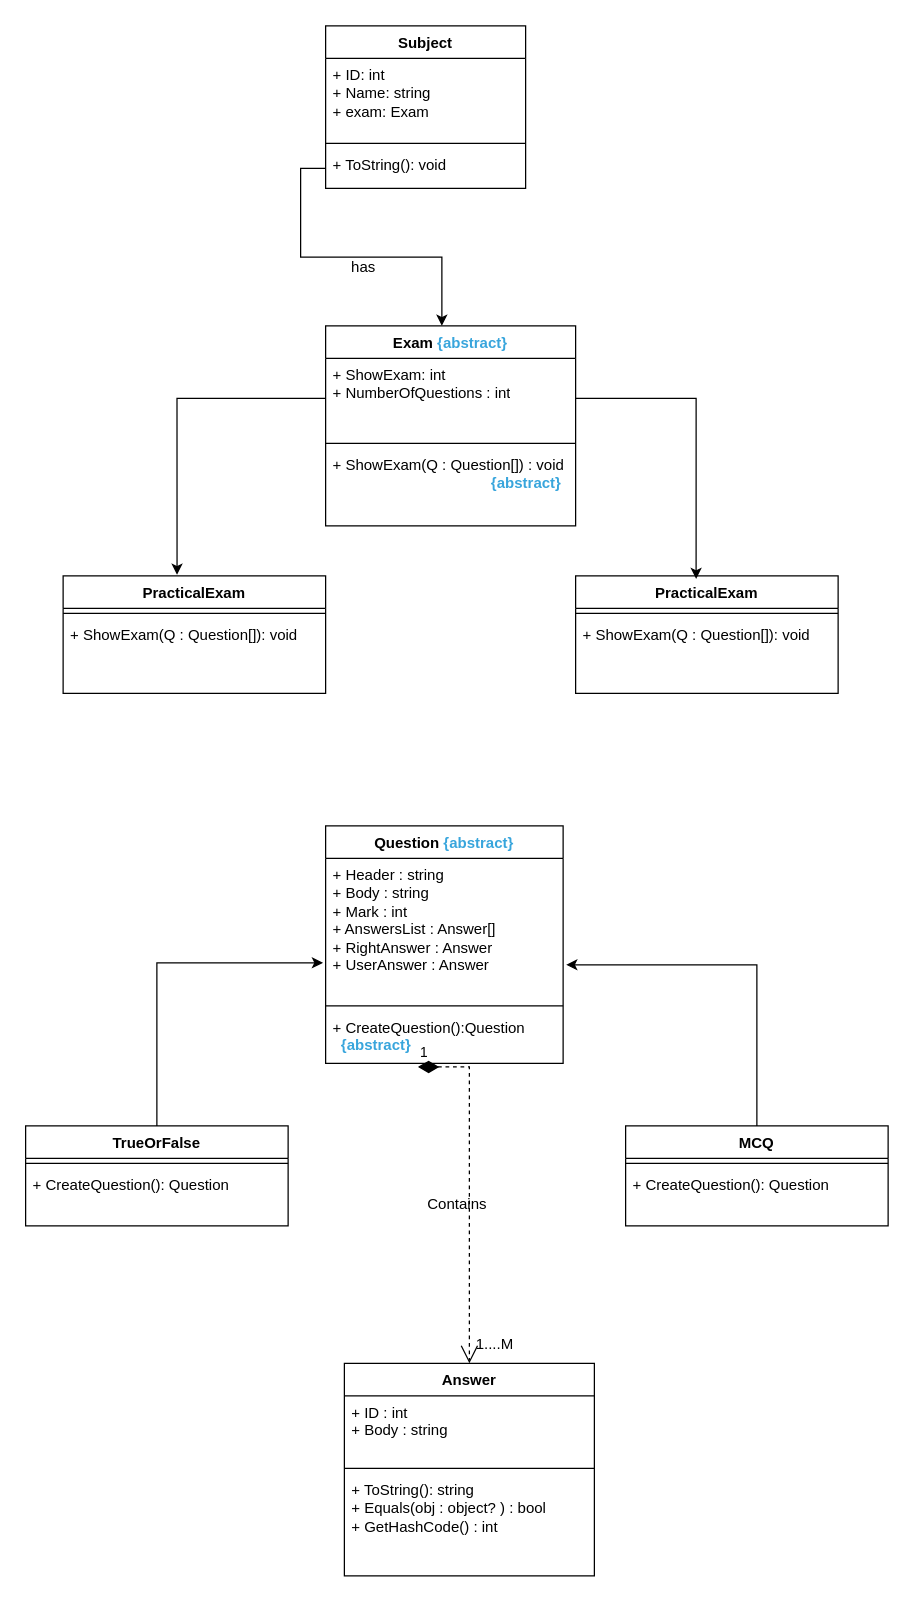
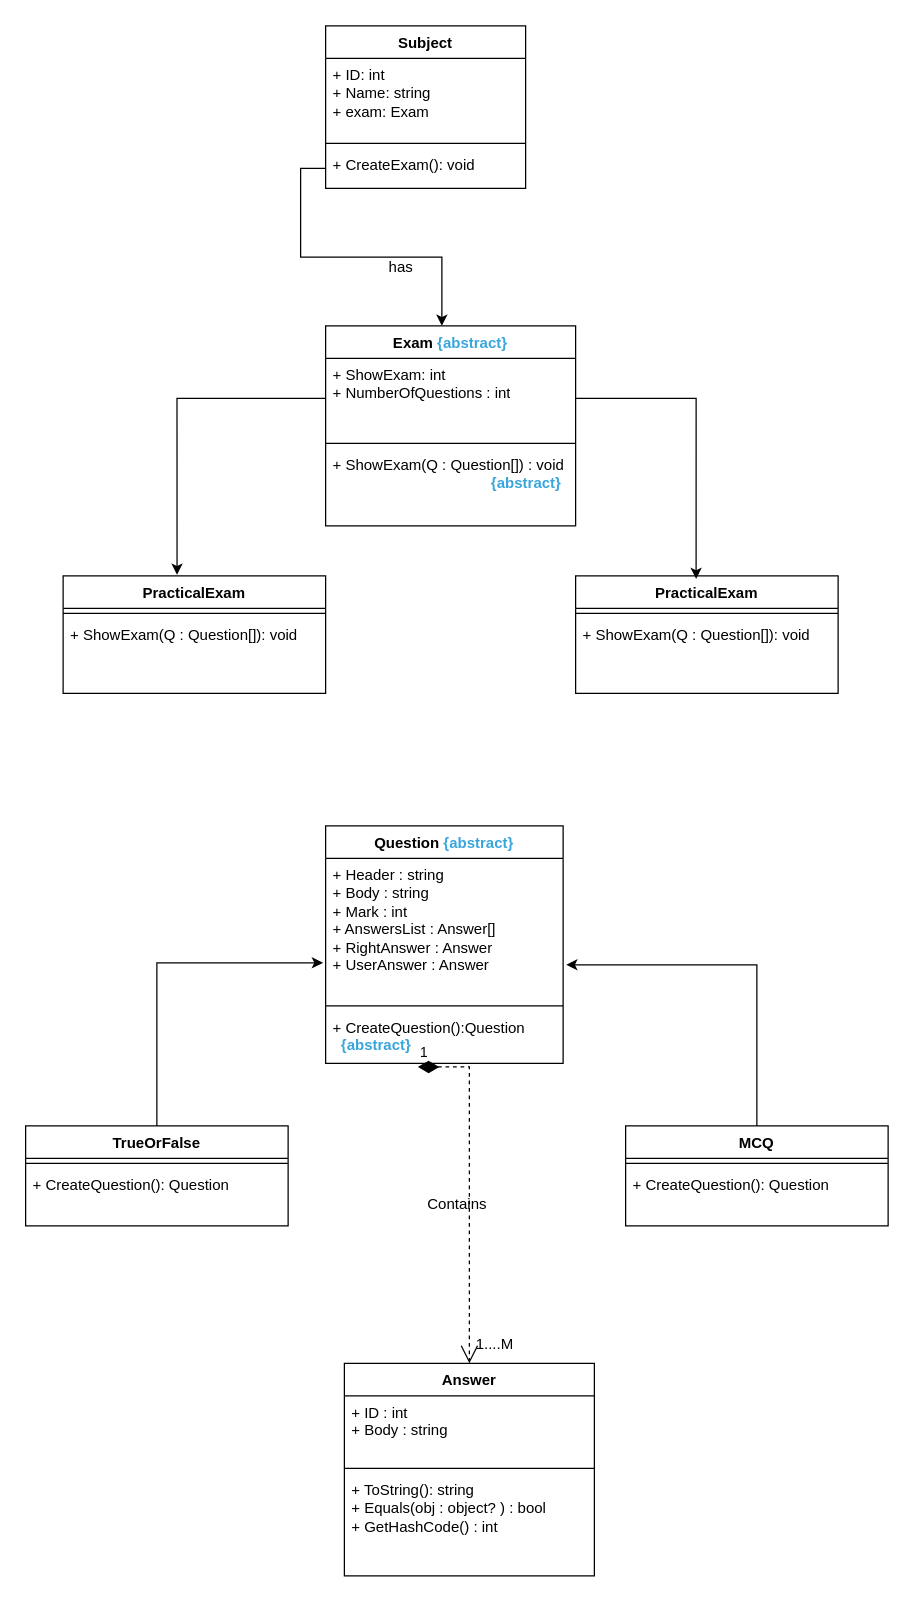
  <mxCell id="0" />
  <mxCell id="1" parent="0" />
  <mxCell id="2" value="Subject" style="swimlane;fontStyle=1;align=center;verticalAlign=top;childLayout=stackLayout;horizontal=1;startSize=26;horizontalStack=0;resizeParent=1;resizeParentMax=0;resizeLast=0;collapsible=1;marginBottom=0;whiteSpace=wrap;html=1;" vertex="1" parent="1"><mxGeometry x="260" y="20" width="160" height="130" as="geometry" /></mxCell>
  <mxCell id="3" value="+ ID: int&lt;div&gt;+ Name: string&lt;/div&gt;&lt;div&gt;+ exam: Exam&lt;/div&gt;" style="text;strokeColor=none;fillColor=none;align=left;verticalAlign=top;spacingLeft=4;spacingRight=4;overflow=hidden;rotatable=0;points=[[0,0.5],[1,0.5]];portConstraint=eastwest;whiteSpace=wrap;html=1;" vertex="1" parent="2"><mxGeometry y="26" width="160" height="64" as="geometry" /></mxCell>
  <mxCell id="4" value="" style="line;strokeWidth=1;fillColor=none;align=left;verticalAlign=middle;spacingTop=-1;spacingLeft=3;spacingRight=3;rotatable=0;labelPosition=right;points=[];portConstraint=eastwest;strokeColor=inherit;" vertex="1" parent="2"><mxGeometry y="90" width="160" height="8" as="geometry" /></mxCell>
- <mxCell id="5" value="&lt;div&gt;+ ToString(): void&lt;/div&gt;" style="text;strokeColor=none;fillColor=none;align=left;verticalAlign=top;spacingLeft=4;spacingRight=4;overflow=hidden;rotatable=0;points=[[0,0.5],[1,0.5]];portConstraint=eastwest;whiteSpace=wrap;html=1;" vertex="1" parent="2"><mxGeometry y="98" width="160" height="32" as="geometry" /></mxCell>
+ <mxCell id="5" value="&lt;div&gt;+ CreateExam(): void&lt;/div&gt;" style="text;strokeColor=none;fillColor=none;align=left;verticalAlign=top;spacingLeft=4;spacingRight=4;overflow=hidden;rotatable=0;points=[[0,0.5],[1,0.5]];portConstraint=eastwest;whiteSpace=wrap;html=1;" vertex="1" parent="2"><mxGeometry y="98" width="160" height="32" as="geometry" /></mxCell>
  <mxCell id="6" value="PracticalExam" style="swimlane;fontStyle=1;align=center;verticalAlign=top;childLayout=stackLayout;horizontal=1;startSize=26;horizontalStack=0;resizeParent=1;resizeParentMax=0;resizeLast=0;collapsible=1;marginBottom=0;whiteSpace=wrap;html=1;" vertex="1" parent="1"><mxGeometry x="460" y="460" width="210" height="94" as="geometry" /></mxCell>
  <mxCell id="7" value="" style="line;strokeWidth=1;fillColor=none;align=left;verticalAlign=middle;spacingTop=-1;spacingLeft=3;spacingRight=3;rotatable=0;labelPosition=right;points=[];portConstraint=eastwest;strokeColor=inherit;" vertex="1" parent="6"><mxGeometry y="26" width="210" height="8" as="geometry" /></mxCell>
  <mxCell id="8" value="+ ShowExam(Q : Question[]): void" style="text;strokeColor=none;fillColor=none;align=left;verticalAlign=top;spacingLeft=4;spacingRight=4;overflow=hidden;rotatable=0;points=[[0,0.5],[1,0.5]];portConstraint=eastwest;whiteSpace=wrap;html=1;" vertex="1" parent="6"><mxGeometry y="34" width="210" height="60" as="geometry" /></mxCell>
  <mxCell id="9" value="Exam&amp;nbsp;&lt;span style=&quot;color: rgb(56, 165, 220);&quot;&gt;{abstract}&lt;/span&gt;" style="swimlane;fontStyle=1;align=center;verticalAlign=top;childLayout=stackLayout;horizontal=1;startSize=26;horizontalStack=0;resizeParent=1;resizeParentMax=0;resizeLast=0;collapsible=1;marginBottom=0;whiteSpace=wrap;html=1;" vertex="1" parent="1"><mxGeometry x="260" y="260" width="200" height="160" as="geometry" /></mxCell>
  <mxCell id="10" value="+ ShowExam: int&lt;div&gt;+ NumberOfQuestions : int&lt;/div&gt;" style="text;strokeColor=none;fillColor=none;align=left;verticalAlign=top;spacingLeft=4;spacingRight=4;overflow=hidden;rotatable=0;points=[[0,0.5],[1,0.5]];portConstraint=eastwest;whiteSpace=wrap;html=1;" vertex="1" parent="9"><mxGeometry y="26" width="200" height="64" as="geometry" /></mxCell>
  <mxCell id="11" value="" style="line;strokeWidth=1;fillColor=none;align=left;verticalAlign=middle;spacingTop=-1;spacingLeft=3;spacingRight=3;rotatable=0;labelPosition=right;points=[];portConstraint=eastwest;strokeColor=inherit;" vertex="1" parent="9"><mxGeometry y="90" width="200" height="8" as="geometry" /></mxCell>
  <mxCell id="12" value="+ ShowExam(Q : Question[]) : void&amp;nbsp;&lt;div&gt;&lt;span style=&quot;color: rgb(56, 165, 220); font-weight: 700; text-align: center;&quot;&gt;&amp;nbsp; &amp;nbsp; &amp;nbsp; &amp;nbsp; &amp;nbsp; &amp;nbsp; &amp;nbsp; &amp;nbsp; &amp;nbsp; &amp;nbsp; &amp;nbsp; &amp;nbsp; &amp;nbsp; &amp;nbsp; &amp;nbsp; &amp;nbsp; &amp;nbsp; &amp;nbsp; &amp;nbsp; {abstract}&lt;/span&gt;&lt;/div&gt;" style="text;strokeColor=none;fillColor=none;align=left;verticalAlign=top;spacingLeft=4;spacingRight=4;overflow=hidden;rotatable=0;points=[[0,0.5],[1,0.5]];portConstraint=eastwest;whiteSpace=wrap;html=1;" vertex="1" parent="9"><mxGeometry y="98" width="200" height="62" as="geometry" /></mxCell>
  <mxCell id="13" value="PracticalExam" style="swimlane;fontStyle=1;align=center;verticalAlign=top;childLayout=stackLayout;horizontal=1;startSize=26;horizontalStack=0;resizeParent=1;resizeParentMax=0;resizeLast=0;collapsible=1;marginBottom=0;whiteSpace=wrap;html=1;" vertex="1" parent="1"><mxGeometry x="50" y="460" width="210" height="94" as="geometry" /></mxCell>
  <mxCell id="14" value="" style="line;strokeWidth=1;fillColor=none;align=left;verticalAlign=middle;spacingTop=-1;spacingLeft=3;spacingRight=3;rotatable=0;labelPosition=right;points=[];portConstraint=eastwest;strokeColor=inherit;" vertex="1" parent="13"><mxGeometry y="26" width="210" height="8" as="geometry" /></mxCell>
  <mxCell id="15" value="+ ShowExam(Q : Question[]): void" style="text;strokeColor=none;fillColor=none;align=left;verticalAlign=top;spacingLeft=4;spacingRight=4;overflow=hidden;rotatable=0;points=[[0,0.5],[1,0.5]];portConstraint=eastwest;whiteSpace=wrap;html=1;" vertex="1" parent="13"><mxGeometry y="34" width="210" height="60" as="geometry" /></mxCell>
  <mxCell id="16" style="edgeStyle=orthogonalEdgeStyle;rounded=0;orthogonalLoop=1;jettySize=auto;html=1;exitX=0;exitY=0.5;exitDx=0;exitDy=0;entryX=0.434;entryY=-0.009;entryDx=0;entryDy=0;entryPerimeter=0;" edge="1" parent="1" source="10" target="13"><mxGeometry relative="1" as="geometry" /></mxCell>
  <mxCell id="17" style="edgeStyle=orthogonalEdgeStyle;rounded=0;orthogonalLoop=1;jettySize=auto;html=1;exitX=1;exitY=0.5;exitDx=0;exitDy=0;entryX=0.459;entryY=0.026;entryDx=0;entryDy=0;entryPerimeter=0;" edge="1" parent="1" source="10" target="6"><mxGeometry relative="1" as="geometry" /></mxCell>
  <mxCell id="18" value="Answer" style="swimlane;fontStyle=1;align=center;verticalAlign=top;childLayout=stackLayout;horizontal=1;startSize=26;horizontalStack=0;resizeParent=1;resizeParentMax=0;resizeLast=0;collapsible=1;marginBottom=0;whiteSpace=wrap;html=1;" vertex="1" parent="1"><mxGeometry x="275" y="1090" width="200" height="170" as="geometry" /></mxCell>
  <mxCell id="19" value="+ ID : int&lt;div&gt;+ Body : string&lt;/div&gt;" style="text;strokeColor=none;fillColor=none;align=left;verticalAlign=top;spacingLeft=4;spacingRight=4;overflow=hidden;rotatable=0;points=[[0,0.5],[1,0.5]];portConstraint=eastwest;whiteSpace=wrap;html=1;" vertex="1" parent="18"><mxGeometry y="26" width="200" height="54" as="geometry" /></mxCell>
  <mxCell id="20" value="" style="line;strokeWidth=1;fillColor=none;align=left;verticalAlign=middle;spacingTop=-1;spacingLeft=3;spacingRight=3;rotatable=0;labelPosition=right;points=[];portConstraint=eastwest;strokeColor=inherit;" vertex="1" parent="18"><mxGeometry y="80" width="200" height="8" as="geometry" /></mxCell>
  <mxCell id="21" value="+ ToString(): string&lt;div&gt;+ Equals(obj : object? ) : bool&lt;/div&gt;&lt;div&gt;+ GetHashCode() : int&lt;/div&gt;" style="text;strokeColor=none;fillColor=none;align=left;verticalAlign=top;spacingLeft=4;spacingRight=4;overflow=hidden;rotatable=0;points=[[0,0.5],[1,0.5]];portConstraint=eastwest;whiteSpace=wrap;html=1;" vertex="1" parent="18"><mxGeometry y="88" width="200" height="82" as="geometry" /></mxCell>
  <mxCell id="22" value="Question &lt;font style=&quot;color: light-dark(rgb(56, 165, 220), rgb(237, 237, 237));&quot;&gt;{abstract}&lt;/font&gt;" style="swimlane;fontStyle=1;align=center;verticalAlign=top;childLayout=stackLayout;horizontal=1;startSize=26;horizontalStack=0;resizeParent=1;resizeParentMax=0;resizeLast=0;collapsible=1;marginBottom=0;whiteSpace=wrap;html=1;" vertex="1" parent="1"><mxGeometry x="260" y="660" width="190" height="190" as="geometry" /></mxCell>
  <mxCell id="23" value="+ Header : string&lt;div&gt;+ Body : string&lt;/div&gt;&lt;div&gt;+ Mark : int&lt;/div&gt;&lt;div&gt;+ AnswersList : Answer[]&lt;/div&gt;&lt;div&gt;+ RightAnswer : Answer&lt;/div&gt;&lt;div&gt;+ UserAnswer : Answer&lt;/div&gt;" style="text;strokeColor=none;fillColor=none;align=left;verticalAlign=top;spacingLeft=4;spacingRight=4;overflow=hidden;rotatable=0;points=[[0,0.5],[1,0.5]];portConstraint=eastwest;whiteSpace=wrap;html=1;" vertex="1" parent="22"><mxGeometry y="26" width="190" height="114" as="geometry" /></mxCell>
  <mxCell id="24" value="" style="line;strokeWidth=1;fillColor=none;align=left;verticalAlign=middle;spacingTop=-1;spacingLeft=3;spacingRight=3;rotatable=0;labelPosition=right;points=[];portConstraint=eastwest;strokeColor=inherit;" vertex="1" parent="22"><mxGeometry y="140" width="190" height="8" as="geometry" /></mxCell>
  <mxCell id="25" value="+ CreateQuestion():Question&amp;nbsp; &amp;nbsp;&amp;nbsp;&lt;span style=&quot;color: rgb(56, 165, 220); font-weight: 700; text-align: center;&quot;&gt;{abstract}&lt;/span&gt;" style="text;strokeColor=none;fillColor=none;align=left;verticalAlign=top;spacingLeft=4;spacingRight=4;overflow=hidden;rotatable=0;points=[[0,0.5],[1,0.5]];portConstraint=eastwest;whiteSpace=wrap;html=1;" vertex="1" parent="22"><mxGeometry y="148" width="190" height="42" as="geometry" /></mxCell>
  <mxCell id="26" value="MCQ" style="swimlane;fontStyle=1;align=center;verticalAlign=top;childLayout=stackLayout;horizontal=1;startSize=26;horizontalStack=0;resizeParent=1;resizeParentMax=0;resizeLast=0;collapsible=1;marginBottom=0;whiteSpace=wrap;html=1;" vertex="1" parent="1"><mxGeometry x="500" y="900" width="210" height="80" as="geometry" /></mxCell>
  <mxCell id="27" value="" style="line;strokeWidth=1;fillColor=none;align=left;verticalAlign=middle;spacingTop=-1;spacingLeft=3;spacingRight=3;rotatable=0;labelPosition=right;points=[];portConstraint=eastwest;strokeColor=inherit;" vertex="1" parent="26"><mxGeometry y="26" width="210" height="8" as="geometry" /></mxCell>
  <mxCell id="28" value="+ CreateQuestion(): Question" style="text;strokeColor=none;fillColor=none;align=left;verticalAlign=top;spacingLeft=4;spacingRight=4;overflow=hidden;rotatable=0;points=[[0,0.5],[1,0.5]];portConstraint=eastwest;whiteSpace=wrap;html=1;" vertex="1" parent="26"><mxGeometry y="34" width="210" height="46" as="geometry" /></mxCell>
  <mxCell id="29" value="TrueOrFalse" style="swimlane;fontStyle=1;align=center;verticalAlign=top;childLayout=stackLayout;horizontal=1;startSize=26;horizontalStack=0;resizeParent=1;resizeParentMax=0;resizeLast=0;collapsible=1;marginBottom=0;whiteSpace=wrap;html=1;" vertex="1" parent="1"><mxGeometry x="20" y="900" width="210" height="80" as="geometry" /></mxCell>
  <mxCell id="30" value="" style="line;strokeWidth=1;fillColor=none;align=left;verticalAlign=middle;spacingTop=-1;spacingLeft=3;spacingRight=3;rotatable=0;labelPosition=right;points=[];portConstraint=eastwest;strokeColor=inherit;" vertex="1" parent="29"><mxGeometry y="26" width="210" height="8" as="geometry" /></mxCell>
  <mxCell id="31" value="+ CreateQuestion(): Question" style="text;strokeColor=none;fillColor=none;align=left;verticalAlign=top;spacingLeft=4;spacingRight=4;overflow=hidden;rotatable=0;points=[[0,0.5],[1,0.5]];portConstraint=eastwest;whiteSpace=wrap;html=1;" vertex="1" parent="29"><mxGeometry y="34" width="210" height="46" as="geometry" /></mxCell>
  <mxCell id="32" value="1" style="endArrow=open;html=1;endSize=12;startArrow=diamondThin;startSize=14;startFill=1;edgeStyle=orthogonalEdgeStyle;align=left;verticalAlign=bottom;rounded=0;exitX=0.389;exitY=1.067;exitDx=0;exitDy=0;exitPerimeter=0;entryX=0.5;entryY=0;entryDx=0;entryDy=0;dashed=1;" edge="1" parent="1" source="25" target="18"><mxGeometry x="-1" y="3" relative="1" as="geometry"><mxPoint x="330" y="950" as="sourcePoint" /><mxPoint x="390" y="1080" as="targetPoint" /><Array as="points"><mxPoint x="375" y="853" /></Array></mxGeometry></mxCell>
  <mxCell id="33" value="Contains" style="text;html=1;align=center;verticalAlign=middle;resizable=0;points=[];autosize=1;strokeColor=none;fillColor=none;" vertex="1" parent="1"><mxGeometry x="330" y="948" width="70" height="30" as="geometry" /></mxCell>
  <mxCell id="34" style="edgeStyle=orthogonalEdgeStyle;rounded=0;orthogonalLoop=1;jettySize=auto;html=1;exitX=0.5;exitY=0;exitDx=0;exitDy=0;entryX=-0.011;entryY=0.733;entryDx=0;entryDy=0;entryPerimeter=0;" edge="1" parent="1" source="29" target="23"><mxGeometry relative="1" as="geometry" /></mxCell>
  <mxCell id="35" style="edgeStyle=orthogonalEdgeStyle;rounded=0;orthogonalLoop=1;jettySize=auto;html=1;exitX=0.5;exitY=0;exitDx=0;exitDy=0;entryX=1.013;entryY=0.747;entryDx=0;entryDy=0;entryPerimeter=0;" edge="1" parent="1" source="26" target="23"><mxGeometry relative="1" as="geometry" /></mxCell>
  <mxCell id="36" value="1....M" style="text;html=1;align=center;verticalAlign=middle;resizable=0;points=[];autosize=1;strokeColor=none;fillColor=none;" vertex="1" parent="1"><mxGeometry x="370" y="1060" width="50" height="30" as="geometry" /></mxCell>
  <mxCell id="37" style="edgeStyle=orthogonalEdgeStyle;rounded=0;orthogonalLoop=1;jettySize=auto;html=1;exitX=0;exitY=0.5;exitDx=0;exitDy=0;entryX=0.465;entryY=0;entryDx=0;entryDy=0;entryPerimeter=0;" edge="1" parent="1" source="5" target="9"><mxGeometry relative="1" as="geometry" /></mxCell>
- <mxCell id="38" value="has" style="text;html=1;align=center;verticalAlign=middle;resizable=0;points=[];autosize=1;strokeColor=none;fillColor=none;" vertex="1" parent="1"><mxGeometry x="270" y="198" width="40" height="30" as="geometry" /></mxCell>
+ <mxCell id="38" value="has" style="text;html=1;align=center;verticalAlign=middle;resizable=0;points=[];autosize=1;strokeColor=none;fillColor=none;" vertex="1" parent="1"><mxGeometry x="300" y="198" width="40" height="30" as="geometry" /></mxCell>
